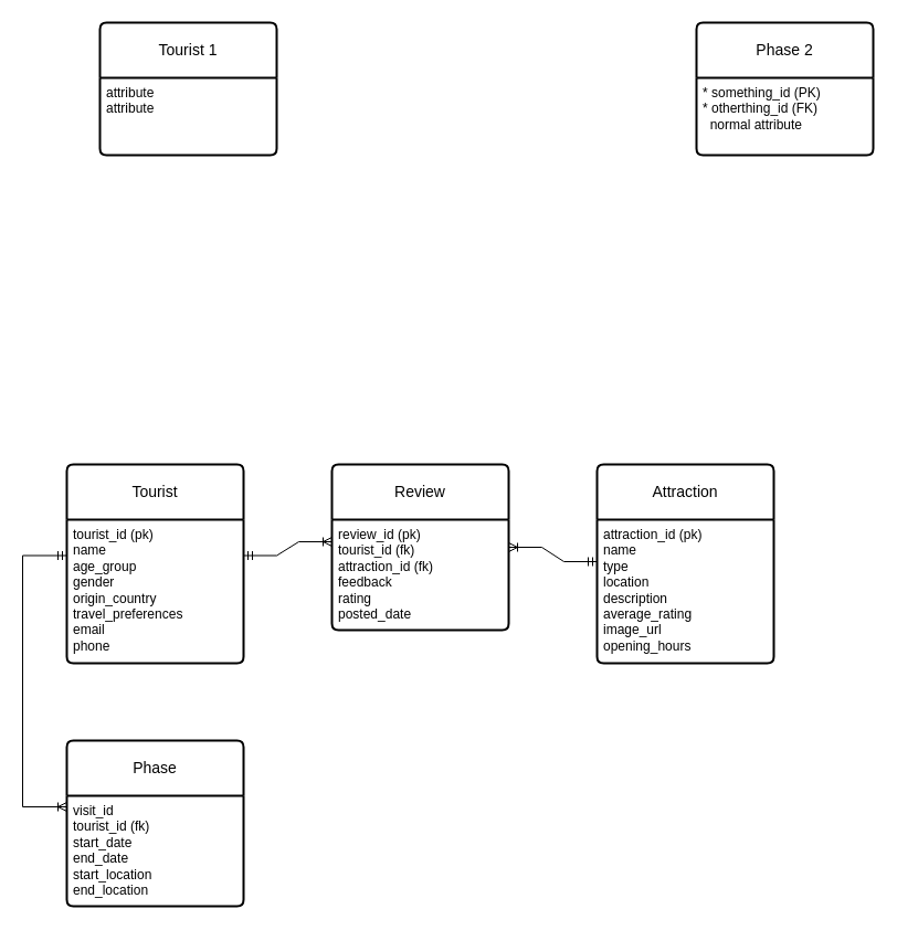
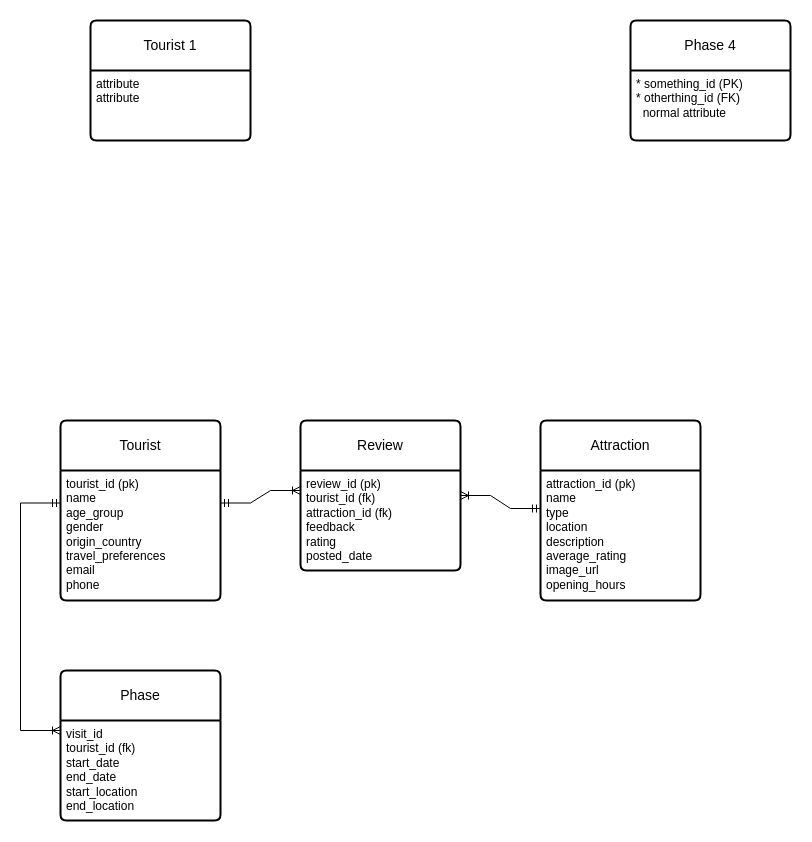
  <mxCell id="0" />
  <mxCell id="1" parent="0" />
  <mxCell id="2" value="Tourist 1" style="swimlane;childLayout=stackLayout;horizontal=1;startSize=50;horizontalStack=0;rounded=1;fontSize=14;fontStyle=0;strokeWidth=2;resizeParent=0;resizeLast=1;shadow=0;dashed=0;align=center;arcSize=4;whiteSpace=wrap;html=1;" vertex="1" parent="1"><mxGeometry x="90" y="20" width="160" height="120" as="geometry" /></mxCell>
  <mxCell id="3" value="attribute&lt;div&gt;attribute&lt;/div&gt;" style="align=left;strokeColor=none;fillColor=none;spacingLeft=4;fontSize=12;verticalAlign=top;resizable=0;rotatable=0;part=1;html=1;" vertex="1" parent="2"><mxGeometry y="50" width="160" height="70" as="geometry" /></mxCell>
- <mxCell id="4" value="Phase 2" style="swimlane;childLayout=stackLayout;horizontal=1;startSize=50;horizontalStack=0;rounded=1;fontSize=14;fontStyle=0;strokeWidth=2;resizeParent=0;resizeLast=1;shadow=0;dashed=0;align=center;arcSize=4;whiteSpace=wrap;html=1;" vertex="1" parent="1"><mxGeometry x="630" y="20" width="160" height="120" as="geometry" /></mxCell>
+ <mxCell id="4" value="Phase 4" style="swimlane;childLayout=stackLayout;horizontal=1;startSize=50;horizontalStack=0;rounded=1;fontSize=14;fontStyle=0;strokeWidth=2;resizeParent=0;resizeLast=1;shadow=0;dashed=0;align=center;arcSize=4;whiteSpace=wrap;html=1;" vertex="1" parent="1"><mxGeometry x="630" y="20" width="160" height="120" as="geometry" /></mxCell>
  <mxCell id="5" value="* something_id (PK)&lt;div&gt;* otherthing_id (FK)&lt;/div&gt;&lt;div&gt;&amp;nbsp; normal attribute&lt;/div&gt;" style="align=left;strokeColor=none;fillColor=none;spacingLeft=4;fontSize=12;verticalAlign=top;resizable=0;rotatable=0;part=1;html=1;" vertex="1" parent="4"><mxGeometry y="50" width="160" height="70" as="geometry" /></mxCell>
  <mxCell id="6" value="Tourist" style="swimlane;childLayout=stackLayout;horizontal=1;startSize=50;horizontalStack=0;rounded=1;fontSize=14;fontStyle=0;strokeWidth=2;resizeParent=0;resizeLast=1;shadow=0;dashed=0;align=center;arcSize=4;whiteSpace=wrap;html=1;" vertex="1" parent="1"><mxGeometry x="60" y="420" width="160" height="180" as="geometry" /></mxCell>
  <mxCell id="7" value="&lt;div&gt;tourist_id&amp;nbsp;&lt;span style=&quot;background-color: initial;&quot;&gt;(pk)&lt;/span&gt;&lt;/div&gt;name&lt;div&gt;age_group&lt;/div&gt;&lt;div&gt;gender&lt;/div&gt;&lt;div&gt;origin_country&lt;/div&gt;&lt;div&gt;travel_preferences&lt;/div&gt;&lt;div&gt;email&lt;/div&gt;&lt;div&gt;phone&lt;/div&gt;" style="align=left;strokeColor=none;fillColor=none;spacingLeft=4;fontSize=12;verticalAlign=top;resizable=0;rotatable=0;part=1;html=1;" vertex="1" parent="6"><mxGeometry y="50" width="160" height="130" as="geometry" /></mxCell>
  <mxCell id="8" value="Attraction" style="swimlane;childLayout=stackLayout;horizontal=1;startSize=50;horizontalStack=0;rounded=1;fontSize=14;fontStyle=0;strokeWidth=2;resizeParent=0;resizeLast=1;shadow=0;dashed=0;align=center;arcSize=4;whiteSpace=wrap;html=1;" vertex="1" parent="1"><mxGeometry x="540" y="420" width="160" height="180" as="geometry" /></mxCell>
  <mxCell id="9" value="&lt;div&gt;attraction_id&amp;nbsp;&lt;span style=&quot;background-color: initial;&quot;&gt;(pk)&lt;/span&gt;&lt;/div&gt;name&lt;div&gt;type&lt;/div&gt;&lt;div&gt;location&lt;/div&gt;&lt;div&gt;description&lt;/div&gt;&lt;div&gt;average_rating&lt;/div&gt;&lt;div&gt;image_url&lt;/div&gt;&lt;div&gt;opening_hours&lt;/div&gt;" style="align=left;strokeColor=none;fillColor=none;spacingLeft=4;fontSize=12;verticalAlign=top;resizable=0;rotatable=0;part=1;html=1;" vertex="1" parent="8"><mxGeometry y="50" width="160" height="130" as="geometry" /></mxCell>
  <mxCell id="10" value="Review" style="swimlane;childLayout=stackLayout;horizontal=1;startSize=50;horizontalStack=0;rounded=1;fontSize=14;fontStyle=0;strokeWidth=2;resizeParent=0;resizeLast=1;shadow=0;dashed=0;align=center;arcSize=4;whiteSpace=wrap;html=1;" vertex="1" parent="1"><mxGeometry x="300" y="420" width="160" height="150" as="geometry" /></mxCell>
  <mxCell id="11" value="&lt;div&gt;review_id (pk)&lt;/div&gt;tourist_id (fk)&lt;div&gt;attraction_id (fk)&lt;/div&gt;&lt;div&gt;feedback&lt;div&gt;rating&lt;/div&gt;&lt;/div&gt;&lt;div&gt;posted_date&lt;/div&gt;" style="align=left;strokeColor=none;fillColor=none;spacingLeft=4;fontSize=12;verticalAlign=top;resizable=0;rotatable=0;part=1;html=1;" vertex="1" parent="10"><mxGeometry y="50" width="160" height="100" as="geometry" /></mxCell>
  <mxCell id="12" value="Phase" style="swimlane;childLayout=stackLayout;horizontal=1;startSize=50;horizontalStack=0;rounded=1;fontSize=14;fontStyle=0;strokeWidth=2;resizeParent=0;resizeLast=1;shadow=0;dashed=0;align=center;arcSize=4;whiteSpace=wrap;html=1;" vertex="1" parent="1"><mxGeometry x="60" y="670" width="160" height="150" as="geometry" /></mxCell>
  <mxCell id="13" value="visit_id&lt;div&gt;tourist_id&amp;nbsp;&lt;span style=&quot;background-color: initial;&quot;&gt;(fk)&lt;/span&gt;&lt;/div&gt;&lt;div&gt;start_date&lt;/div&gt;&lt;div&gt;end_date&lt;/div&gt;&lt;div&gt;start_location&lt;/div&gt;&lt;div&gt;end_location&lt;/div&gt;" style="align=left;strokeColor=none;fillColor=none;spacingLeft=4;fontSize=12;verticalAlign=top;resizable=0;rotatable=0;part=1;html=1;" vertex="1" parent="12"><mxGeometry y="50" width="160" height="100" as="geometry" /></mxCell>
  <mxCell id="14" value="" style="edgeStyle=entityRelationEdgeStyle;fontSize=12;html=1;endArrow=ERoneToMany;startArrow=ERmandOne;rounded=0;exitX=1;exitY=0.25;exitDx=0;exitDy=0;startFill=0;" edge="1" parent="1" source="7"><mxGeometry width="100" height="100" relative="1" as="geometry"><mxPoint x="200" y="590" as="sourcePoint" /><mxPoint x="300" y="490" as="targetPoint" /></mxGeometry></mxCell>
  <mxCell id="15" value="" style="edgeStyle=entityRelationEdgeStyle;fontSize=12;html=1;endArrow=ERmandOne;startArrow=ERoneToMany;rounded=0;exitX=1;exitY=0.25;exitDx=0;exitDy=0;endFill=0;" edge="1" parent="1" source="11"><mxGeometry width="100" height="100" relative="1" as="geometry"><mxPoint x="460" y="553" as="sourcePoint" /><mxPoint x="540" y="508" as="targetPoint" /></mxGeometry></mxCell>
  <mxCell id="16" value="" style="edgeStyle=orthogonalEdgeStyle;fontSize=12;html=1;endArrow=ERmandOne;startArrow=ERoneToMany;rounded=0;entryX=0;entryY=0.25;entryDx=0;entryDy=0;exitX=0;exitY=0.1;exitDx=0;exitDy=0;exitPerimeter=0;endFill=0;" edge="1" parent="1" source="13" target="7"><mxGeometry width="100" height="100" relative="1" as="geometry"><mxPoint x="20" y="680" as="sourcePoint" /><mxPoint x="40" y="600" as="targetPoint" /><Array as="points"><mxPoint x="20" y="730" /><mxPoint x="20" y="503" /></Array></mxGeometry></mxCell>
